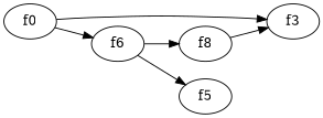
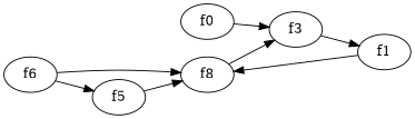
  strict digraph {
    rankdir=LR
    edge [weight=2]
    n1 [label=f8]
+   f1
    f3
    f5
    n5 [label=f0]
    f6
    n1 -> f3
+   f1 -> n1
+   f3 -> f1
+   f5 -> n1
    n5 -> f3
-   n5 -> f6
    f6 -> n1
    f6 -> f5
  }
